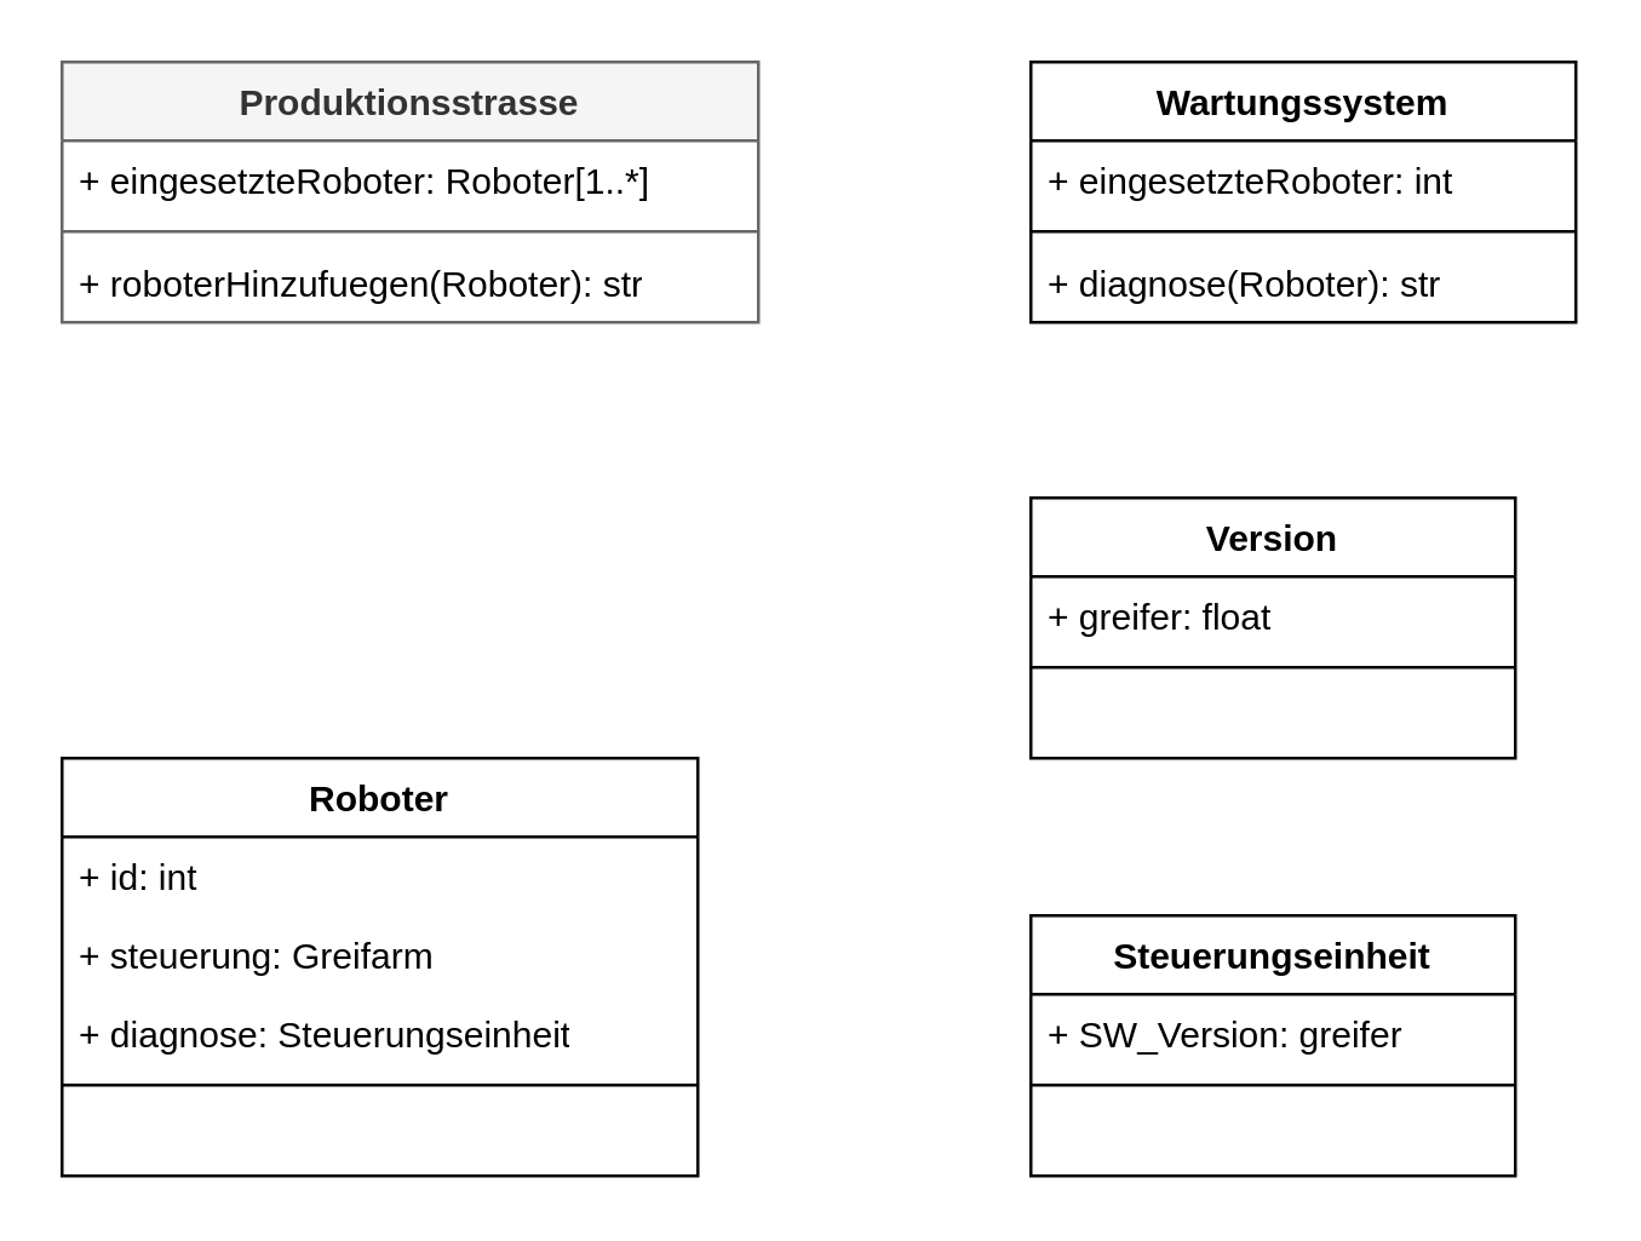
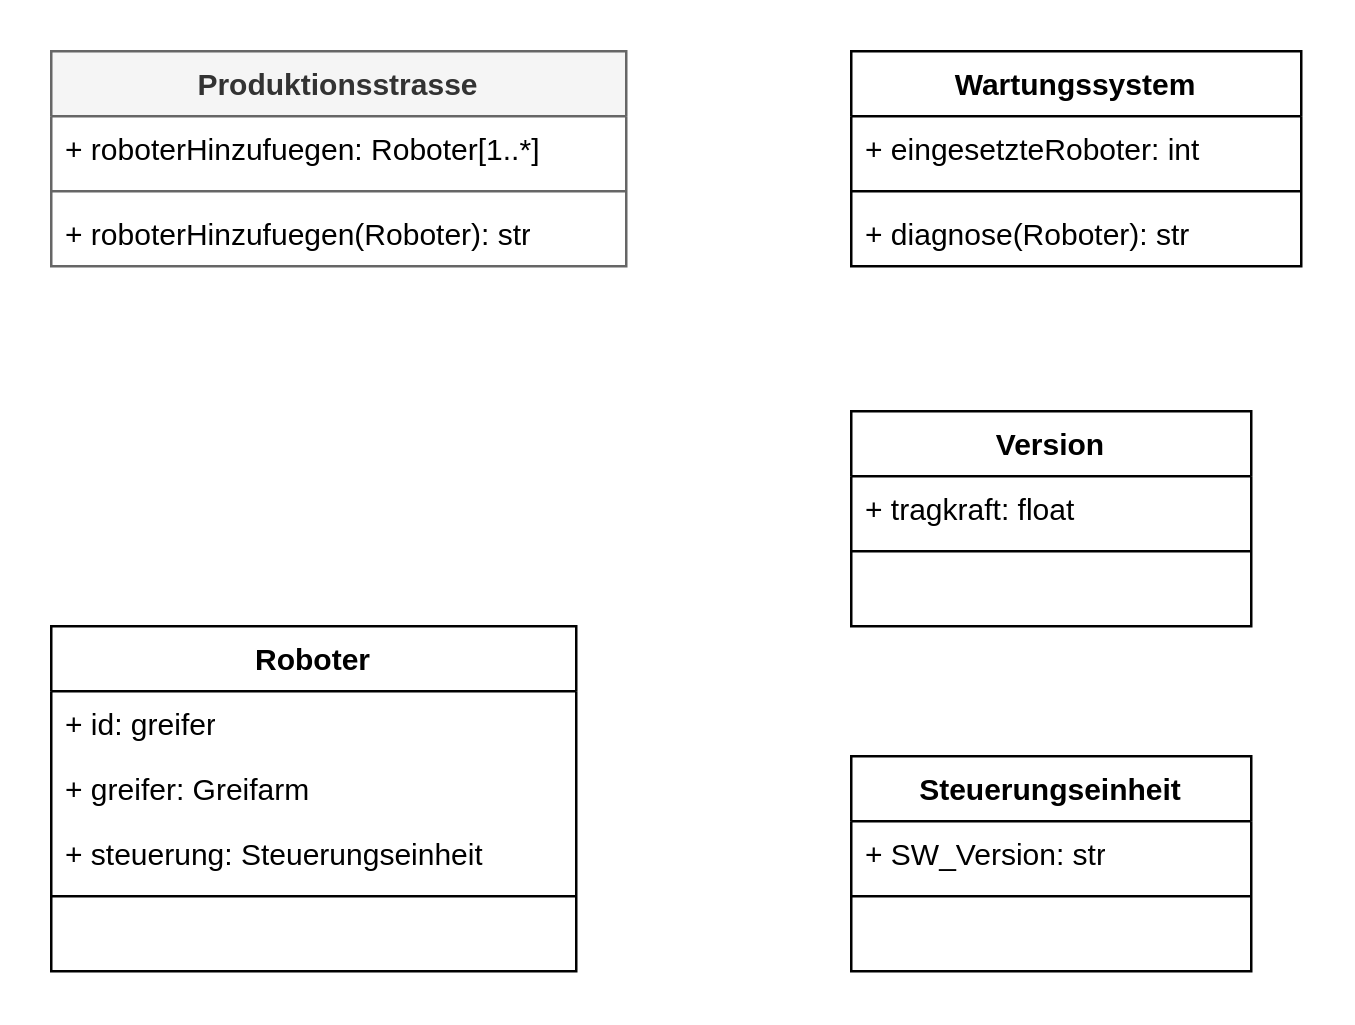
  <mxCell id="0" />
  <mxCell id="1" parent="0" />
  <mxCell id="2" value="Roboter" style="swimlane;fontStyle=1;align=center;verticalAlign=top;childLayout=stackLayout;horizontal=1;startSize=26;horizontalStack=0;resizeParent=1;resizeParentMax=0;resizeLast=0;collapsible=1;marginBottom=0;whiteSpace=wrap;html=1;" vertex="1" parent="1"><mxGeometry x="20" y="250" width="210" height="138" as="geometry" /></mxCell>
- <mxCell id="3" value="+ id: int" style="text;strokeColor=none;fillColor=none;align=left;verticalAlign=top;spacingLeft=4;spacingRight=4;overflow=hidden;rotatable=0;points=[[0,0.5],[1,0.5]];portConstraint=eastwest;whiteSpace=wrap;html=1;" vertex="1" parent="2"><mxGeometry y="26" width="210" height="26" as="geometry" /></mxCell>
- <mxCell id="4" value="+ steuerung: Greifarm" style="text;strokeColor=none;fillColor=none;align=left;verticalAlign=top;spacingLeft=4;spacingRight=4;overflow=hidden;rotatable=0;points=[[0,0.5],[1,0.5]];portConstraint=eastwest;whiteSpace=wrap;html=1;" vertex="1" parent="2"><mxGeometry y="52" width="210" height="26" as="geometry" /></mxCell>
- <mxCell id="5" value="+ diagnose: Steuerungseinheit" style="text;strokeColor=none;fillColor=none;align=left;verticalAlign=top;spacingLeft=4;spacingRight=4;overflow=hidden;rotatable=0;points=[[0,0.5],[1,0.5]];portConstraint=eastwest;whiteSpace=wrap;html=1;" vertex="1" parent="2"><mxGeometry y="78" width="210" height="26" as="geometry" /></mxCell>
+ <mxCell id="3" value="+ id: greifer" style="text;strokeColor=none;fillColor=none;align=left;verticalAlign=top;spacingLeft=4;spacingRight=4;overflow=hidden;rotatable=0;points=[[0,0.5],[1,0.5]];portConstraint=eastwest;whiteSpace=wrap;html=1;" vertex="1" parent="2"><mxGeometry y="26" width="210" height="26" as="geometry" /></mxCell>
+ <mxCell id="4" value="+ greifer: Greifarm" style="text;strokeColor=none;fillColor=none;align=left;verticalAlign=top;spacingLeft=4;spacingRight=4;overflow=hidden;rotatable=0;points=[[0,0.5],[1,0.5]];portConstraint=eastwest;whiteSpace=wrap;html=1;" vertex="1" parent="2"><mxGeometry y="52" width="210" height="26" as="geometry" /></mxCell>
+ <mxCell id="5" value="+ steuerung: Steuerungseinheit" style="text;strokeColor=none;fillColor=none;align=left;verticalAlign=top;spacingLeft=4;spacingRight=4;overflow=hidden;rotatable=0;points=[[0,0.5],[1,0.5]];portConstraint=eastwest;whiteSpace=wrap;html=1;" vertex="1" parent="2"><mxGeometry y="78" width="210" height="26" as="geometry" /></mxCell>
  <mxCell id="6" value="" style="line;strokeWidth=1;fillColor=none;align=left;verticalAlign=middle;spacingTop=-1;spacingLeft=3;spacingRight=3;rotatable=0;labelPosition=right;points=[];portConstraint=eastwest;strokeColor=inherit;" vertex="1" parent="2"><mxGeometry y="104" width="210" height="8" as="geometry" /></mxCell>
  <mxCell id="7" value="&amp;nbsp;" style="text;strokeColor=none;fillColor=none;align=left;verticalAlign=top;spacingLeft=4;spacingRight=4;overflow=hidden;rotatable=0;points=[[0,0.5],[1,0.5]];portConstraint=eastwest;whiteSpace=wrap;html=1;" vertex="1" parent="2"><mxGeometry y="112" width="210" height="26" as="geometry" /></mxCell>
  <mxCell id="8" value="Version" style="swimlane;fontStyle=1;align=center;verticalAlign=top;childLayout=stackLayout;horizontal=1;startSize=26;horizontalStack=0;resizeParent=1;resizeParentMax=0;resizeLast=0;collapsible=1;marginBottom=0;whiteSpace=wrap;html=1;" vertex="1" parent="1"><mxGeometry x="340" y="164" width="160" height="86" as="geometry" /></mxCell>
- <mxCell id="9" value="+ greifer: float" style="text;strokeColor=none;fillColor=none;align=left;verticalAlign=top;spacingLeft=4;spacingRight=4;overflow=hidden;rotatable=0;points=[[0,0.5],[1,0.5]];portConstraint=eastwest;whiteSpace=wrap;html=1;" vertex="1" parent="8"><mxGeometry y="26" width="160" height="26" as="geometry" /></mxCell>
+ <mxCell id="9" value="+ tragkraft: float" style="text;strokeColor=none;fillColor=none;align=left;verticalAlign=top;spacingLeft=4;spacingRight=4;overflow=hidden;rotatable=0;points=[[0,0.5],[1,0.5]];portConstraint=eastwest;whiteSpace=wrap;html=1;" vertex="1" parent="8"><mxGeometry y="26" width="160" height="26" as="geometry" /></mxCell>
  <mxCell id="10" value="" style="line;strokeWidth=1;fillColor=none;align=left;verticalAlign=middle;spacingTop=-1;spacingLeft=3;spacingRight=3;rotatable=0;labelPosition=right;points=[];portConstraint=eastwest;strokeColor=inherit;" vertex="1" parent="8"><mxGeometry y="52" width="160" height="8" as="geometry" /></mxCell>
  <mxCell id="11" value="&amp;nbsp;" style="text;strokeColor=none;fillColor=none;align=left;verticalAlign=top;spacingLeft=4;spacingRight=4;overflow=hidden;rotatable=0;points=[[0,0.5],[1,0.5]];portConstraint=eastwest;whiteSpace=wrap;html=1;" vertex="1" parent="8"><mxGeometry y="60" width="160" height="26" as="geometry" /></mxCell>
  <mxCell id="12" value="Steuerungseinheit" style="swimlane;fontStyle=1;align=center;verticalAlign=top;childLayout=stackLayout;horizontal=1;startSize=26;horizontalStack=0;resizeParent=1;resizeParentMax=0;resizeLast=0;collapsible=1;marginBottom=0;whiteSpace=wrap;html=1;" vertex="1" parent="1"><mxGeometry x="340" y="302" width="160" height="86" as="geometry" /></mxCell>
- <mxCell id="13" value="+ SW_Version: greifer" style="text;strokeColor=none;fillColor=none;align=left;verticalAlign=top;spacingLeft=4;spacingRight=4;overflow=hidden;rotatable=0;points=[[0,0.5],[1,0.5]];portConstraint=eastwest;whiteSpace=wrap;html=1;" vertex="1" parent="12"><mxGeometry y="26" width="160" height="26" as="geometry" /></mxCell>
+ <mxCell id="13" value="+ SW_Version: str" style="text;strokeColor=none;fillColor=none;align=left;verticalAlign=top;spacingLeft=4;spacingRight=4;overflow=hidden;rotatable=0;points=[[0,0.5],[1,0.5]];portConstraint=eastwest;whiteSpace=wrap;html=1;" vertex="1" parent="12"><mxGeometry y="26" width="160" height="26" as="geometry" /></mxCell>
  <mxCell id="14" value="" style="line;strokeWidth=1;fillColor=none;align=left;verticalAlign=middle;spacingTop=-1;spacingLeft=3;spacingRight=3;rotatable=0;labelPosition=right;points=[];portConstraint=eastwest;strokeColor=inherit;" vertex="1" parent="12"><mxGeometry y="52" width="160" height="8" as="geometry" /></mxCell>
  <mxCell id="15" value="&amp;nbsp;" style="text;strokeColor=none;fillColor=none;align=left;verticalAlign=top;spacingLeft=4;spacingRight=4;overflow=hidden;rotatable=0;points=[[0,0.5],[1,0.5]];portConstraint=eastwest;whiteSpace=wrap;html=1;" vertex="1" parent="12"><mxGeometry y="60" width="160" height="26" as="geometry" /></mxCell>
  <mxCell id="16" value="Produktionsstrasse" style="swimlane;fontStyle=1;align=center;verticalAlign=top;childLayout=stackLayout;horizontal=1;startSize=26;horizontalStack=0;resizeParent=1;resizeParentMax=0;resizeLast=0;collapsible=1;marginBottom=0;whiteSpace=wrap;html=1;fillColor=#f5f5f5;fontColor=#333333;strokeColor=#666666;" vertex="1" parent="1"><mxGeometry x="20" y="20" width="230" height="86" as="geometry" /></mxCell>
- <mxCell id="17" value="+ eingesetzteRoboter: Roboter[1..*]" style="text;strokeColor=none;fillColor=none;align=left;verticalAlign=top;spacingLeft=4;spacingRight=4;overflow=hidden;rotatable=0;points=[[0,0.5],[1,0.5]];portConstraint=eastwest;whiteSpace=wrap;html=1;" vertex="1" parent="16"><mxGeometry y="26" width="230" height="26" as="geometry" /></mxCell>
+ <mxCell id="17" value="+ roboterHinzufuegen: Roboter[1..*]" style="text;strokeColor=none;fillColor=none;align=left;verticalAlign=top;spacingLeft=4;spacingRight=4;overflow=hidden;rotatable=0;points=[[0,0.5],[1,0.5]];portConstraint=eastwest;whiteSpace=wrap;html=1;" vertex="1" parent="16"><mxGeometry y="26" width="230" height="26" as="geometry" /></mxCell>
  <mxCell id="18" value="" style="line;strokeWidth=1;fillColor=none;align=left;verticalAlign=middle;spacingTop=-1;spacingLeft=3;spacingRight=3;rotatable=0;labelPosition=right;points=[];portConstraint=eastwest;strokeColor=inherit;" vertex="1" parent="16"><mxGeometry y="52" width="230" height="8" as="geometry" /></mxCell>
  <mxCell id="19" value="+ roboterHinzufuegen(Roboter): str" style="text;strokeColor=none;fillColor=none;align=left;verticalAlign=top;spacingLeft=4;spacingRight=4;overflow=hidden;rotatable=0;points=[[0,0.5],[1,0.5]];portConstraint=eastwest;whiteSpace=wrap;html=1;" vertex="1" parent="16"><mxGeometry y="60" width="230" height="26" as="geometry" /></mxCell>
  <mxCell id="20" value="Wartungssystem" style="swimlane;fontStyle=1;align=center;verticalAlign=top;childLayout=stackLayout;horizontal=1;startSize=26;horizontalStack=0;resizeParent=1;resizeParentMax=0;resizeLast=0;collapsible=1;marginBottom=0;whiteSpace=wrap;html=1;" vertex="1" parent="1"><mxGeometry x="340" y="20" width="180" height="86" as="geometry" /></mxCell>
  <mxCell id="21" value="+ eingesetzteRoboter: int" style="text;strokeColor=none;fillColor=none;align=left;verticalAlign=top;spacingLeft=4;spacingRight=4;overflow=hidden;rotatable=0;points=[[0,0.5],[1,0.5]];portConstraint=eastwest;whiteSpace=wrap;html=1;" vertex="1" parent="20"><mxGeometry y="26" width="180" height="26" as="geometry" /></mxCell>
  <mxCell id="22" value="" style="line;strokeWidth=1;fillColor=none;align=left;verticalAlign=middle;spacingTop=-1;spacingLeft=3;spacingRight=3;rotatable=0;labelPosition=right;points=[];portConstraint=eastwest;strokeColor=inherit;" vertex="1" parent="20"><mxGeometry y="52" width="180" height="8" as="geometry" /></mxCell>
  <mxCell id="23" value="+ diagnose(Roboter): str" style="text;strokeColor=none;fillColor=none;align=left;verticalAlign=top;spacingLeft=4;spacingRight=4;overflow=hidden;rotatable=0;points=[[0,0.5],[1,0.5]];portConstraint=eastwest;whiteSpace=wrap;html=1;" vertex="1" parent="20"><mxGeometry y="60" width="180" height="26" as="geometry" /></mxCell>
